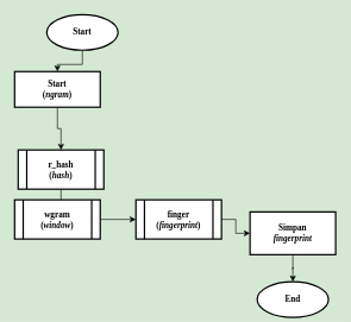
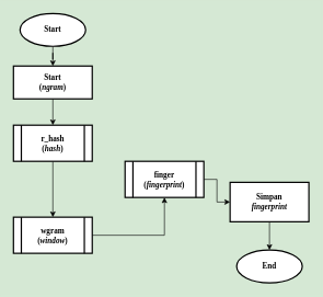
  <mxCell id="0" />
  <mxCell id="1" parent="0" />
  <mxCell id="2" value="" style="edgeStyle=orthogonalEdgeStyle;rounded=0;orthogonalLoop=1;jettySize=auto;html=1;" parent="1" source="3" target="5" edge="1"><mxGeometry relative="1" as="geometry" /></mxCell>
- <mxCell id="3" value="&lt;font face=&quot;Times New Roman&quot;&gt;&lt;b&gt;Start&lt;/b&gt;&lt;/font&gt;" style="strokeWidth=2;html=1;shape=mxgraph.flowchart.start_1;whiteSpace=wrap;" parent="1" vertex="1"><mxGeometry x="65" y="20" width="100" height="50" as="geometry" /></mxCell>
+ <mxCell id="3" value="&lt;font face=&quot;Times New Roman&quot;&gt;&lt;b&gt;Start&lt;/b&gt;&lt;/font&gt;" style="strokeWidth=2;html=1;shape=mxgraph.flowchart.start_1;whiteSpace=wrap;" parent="1" vertex="1"><mxGeometry x="30" y="20" width="100" height="50" as="geometry" /></mxCell>
  <mxCell id="4" value="" style="edgeStyle=orthogonalEdgeStyle;rounded=0;orthogonalLoop=1;jettySize=auto;html=1;" edge="1" parent="1" source="5" target="8"><mxGeometry relative="1" as="geometry" /></mxCell>
  <mxCell id="5" value="&lt;font face=&quot;Times New Roman&quot;&gt;&lt;b&gt;Start&lt;br&gt;(&lt;i&gt;ngram&lt;/i&gt;)&lt;/b&gt;&lt;br&gt;&lt;/font&gt;" style="whiteSpace=wrap;html=1;strokeWidth=2;" parent="1" vertex="1"><mxGeometry x="20" y="100" width="120" height="50" as="geometry" /></mxCell>
- <mxCell id="6" value="&lt;font face=&quot;Times New Roman&quot;&gt;&lt;b&gt;End&lt;/b&gt;&lt;/font&gt;" style="strokeWidth=2;html=1;shape=mxgraph.flowchart.start_1;whiteSpace=wrap;" parent="1" vertex="1"><mxGeometry x="360" y="395" width="100" height="50" as="geometry" /></mxCell>
+ <mxCell id="6" value="&lt;font face=&quot;Times New Roman&quot;&gt;&lt;b&gt;End&lt;/b&gt;&lt;/font&gt;" style="strokeWidth=2;html=1;shape=mxgraph.flowchart.start_1;whiteSpace=wrap;" parent="1" vertex="1"><mxGeometry x="360" y="380" width="100" height="50" as="geometry" /></mxCell>
  <mxCell id="7" value="" style="edgeStyle=orthogonalEdgeStyle;rounded=0;orthogonalLoop=1;jettySize=auto;html=1;" edge="1" parent="1" source="8" target="10"><mxGeometry relative="1" as="geometry" /></mxCell>
- <mxCell id="8" value="&lt;b style=&quot;font-family: &amp;#34;times new roman&amp;#34;&quot;&gt;r_hash&lt;/b&gt;&lt;b style=&quot;font-family: &amp;#34;times new roman&amp;#34;&quot;&gt;&lt;br&gt;(&lt;i&gt;hash&lt;/i&gt;)&lt;/b&gt;" style="shape=process;whiteSpace=wrap;html=1;backgroundOutline=1;strokeWidth=2;" vertex="1" parent="1"><mxGeometry x="25" y="210" width="120" height="55" as="geometry" /></mxCell>
+ <mxCell id="8" value="&lt;b style=&quot;font-family: &amp;#34;times new roman&amp;#34;&quot;&gt;r_hash&lt;/b&gt;&lt;b style=&quot;font-family: &amp;#34;times new roman&amp;#34;&quot;&gt;&lt;br&gt;(&lt;i&gt;hash&lt;/i&gt;)&lt;/b&gt;" style="shape=process;whiteSpace=wrap;html=1;backgroundOutline=1;strokeWidth=2;" vertex="1" parent="1"><mxGeometry x="20" y="190" width="120" height="55" as="geometry" /></mxCell>
  <mxCell id="9" value="" style="edgeStyle=orthogonalEdgeStyle;rounded=0;orthogonalLoop=1;jettySize=auto;html=1;" edge="1" parent="1" source="10" target="12"><mxGeometry relative="1" as="geometry" /></mxCell>
- <mxCell id="10" value="&lt;b style=&quot;font-family: &amp;#34;times new roman&amp;#34;&quot;&gt;wgram&lt;/b&gt;&lt;b style=&quot;font-family: &amp;#34;times new roman&amp;#34;&quot;&gt;&lt;br&gt;(&lt;i&gt;window&lt;/i&gt;)&lt;/b&gt;" style="shape=process;whiteSpace=wrap;html=1;backgroundOutline=1;strokeWidth=2;" vertex="1" parent="1"><mxGeometry x="20" y="280" width="120" height="55" as="geometry" /></mxCell>
+ <mxCell id="10" value="&lt;b style=&quot;font-family: &amp;#34;times new roman&amp;#34;&quot;&gt;wgram&lt;/b&gt;&lt;b style=&quot;font-family: &amp;#34;times new roman&amp;#34;&quot;&gt;&lt;br&gt;(&lt;i&gt;window&lt;/i&gt;)&lt;/b&gt;" style="shape=process;whiteSpace=wrap;html=1;backgroundOutline=1;strokeWidth=2;" vertex="1" parent="1"><mxGeometry x="20" y="330" width="120" height="55" as="geometry" /></mxCell>
  <mxCell id="11" value="" style="edgeStyle=orthogonalEdgeStyle;rounded=0;orthogonalLoop=1;jettySize=auto;html=1;" edge="1" parent="1" source="12" target="14"><mxGeometry relative="1" as="geometry" /></mxCell>
- <mxCell id="12" value="&lt;b style=&quot;font-family: &amp;#34;times new roman&amp;#34;&quot;&gt;finger&lt;/b&gt;&lt;b style=&quot;font-family: &amp;#34;times new roman&amp;#34;&quot;&gt;&lt;br&gt;(&lt;i&gt;fingerprint&lt;/i&gt;)&lt;/b&gt;" style="shape=process;whiteSpace=wrap;html=1;backgroundOutline=1;strokeWidth=2;" vertex="1" parent="1"><mxGeometry x="190" y="280" width="120" height="55" as="geometry" /></mxCell>
+ <mxCell id="12" value="&lt;b style=&quot;font-family: &amp;#34;times new roman&amp;#34;&quot;&gt;finger&lt;/b&gt;&lt;b style=&quot;font-family: &amp;#34;times new roman&amp;#34;&quot;&gt;&lt;br&gt;(&lt;i&gt;fingerprint&lt;/i&gt;)&lt;/b&gt;" style="shape=process;whiteSpace=wrap;html=1;backgroundOutline=1;strokeWidth=2;" vertex="1" parent="1"><mxGeometry x="190" y="245" width="120" height="55" as="geometry" /></mxCell>
  <mxCell id="13" value="" style="edgeStyle=orthogonalEdgeStyle;rounded=0;orthogonalLoop=1;jettySize=auto;html=1;" edge="1" parent="1" source="14" target="6"><mxGeometry relative="1" as="geometry" /></mxCell>
- <mxCell id="14" value="&lt;span style=&quot;font-family: &amp;#34;times new roman&amp;#34;&quot;&gt;&lt;b&gt;Simpan&lt;/b&gt;&lt;br&gt;&lt;b&gt;&lt;i&gt;fingerprint&lt;/i&gt;&lt;/b&gt;&lt;br&gt;&lt;/span&gt;" style="whiteSpace=wrap;html=1;strokeWidth=2;" vertex="1" parent="1"><mxGeometry x="350" y="297" width="120" height="60" as="geometry" /></mxCell>
+ <mxCell id="14" value="&lt;span style=&quot;font-family: &amp;#34;times new roman&amp;#34;&quot;&gt;&lt;b&gt;Simpan&lt;/b&gt;&lt;br&gt;&lt;b&gt;&lt;i&gt;fingerprint&lt;/i&gt;&lt;/b&gt;&lt;br&gt;&lt;/span&gt;" style="whiteSpace=wrap;html=1;strokeWidth=2;" vertex="1" parent="1"><mxGeometry x="350" y="277" width="120" height="60" as="geometry" /></mxCell>
